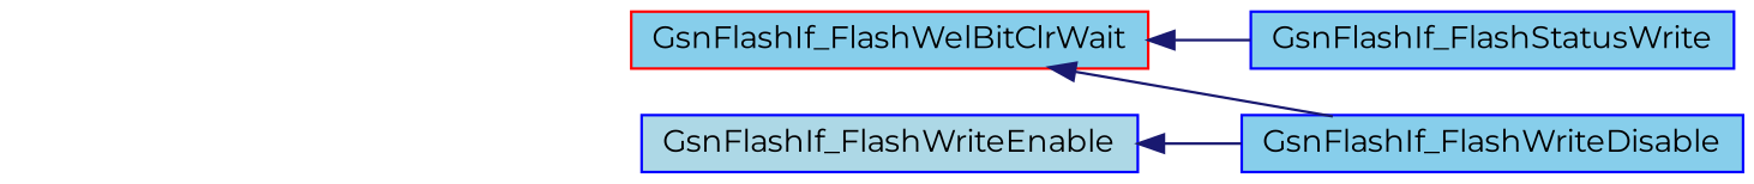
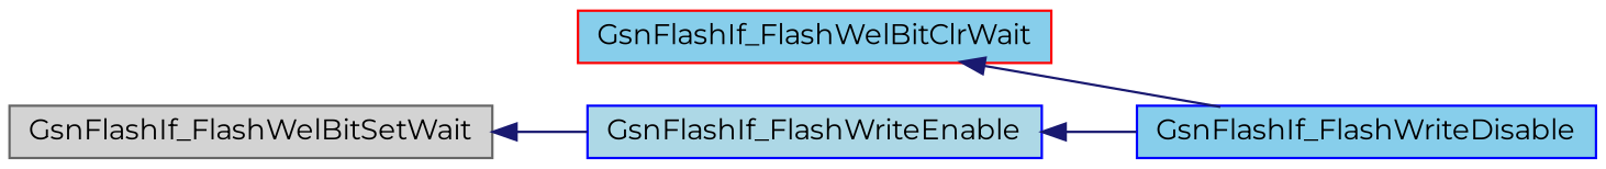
  digraph {
    fontname=Montserrat
    rankdir=LR
    node [color=blue fillcolor=skyblue fontname=Montserrat fontsize=12 shape=record style=filled]
    edge [color=midnightblue dir=back fontname=Montserrat fontsize=12 labelfontname=FreeSans labelfontsize=12 style=solid]
    n1 [color=red height=0.2 label=GsnFlashIf_FlashWelBitClrWait width=0.4]
-   n2 [height=0.2 label=GsnFlashIf_FlashStatusWrite width=0.4]
    n3 [height=0.2 label=GsnFlashIf_FlashWriteDisable width=0.4]
+   n4 [color=gray40 fillcolor=lightgrey height=0.2 label=GsnFlashIf_FlashWelBitSetWait width=0.4]
    n5 [fillcolor=lightblue height=0.2 label=GsnFlashIf_FlashWriteEnable width=0.4]
-   n1 -> n2
    n1 -> n3
+   n4 -> n5
    n5 -> n3
  }
